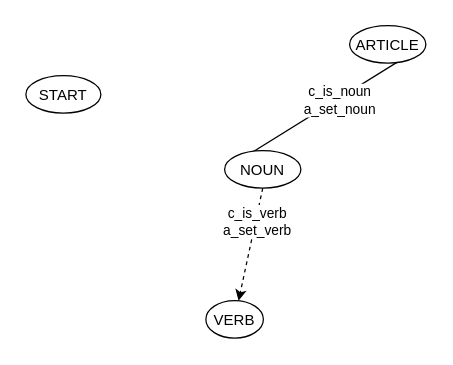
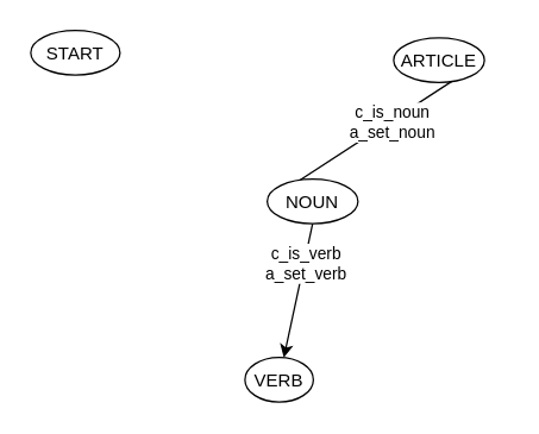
  <mxCell id="0" />
  <mxCell id="1" parent="0" />
- <mxCell id="2" value="START" style="ellipse;" parent="1" vertex="1"><mxGeometry x="20" y="60" width="60" height="30" as="geometry" /></mxCell>
+ <mxCell id="2" value="START" style="ellipse;" parent="1" vertex="1"><mxGeometry x="20" y="20" width="60" height="30" as="geometry" /></mxCell>
  <mxCell id="3" style="edgeStyle=none;html=1;exitX=1;exitY=0.5;exitDx=0;exitDy=0;entryX=0;entryY=0.5;entryDx=0;entryDy=0;" edge="1" parent="1" source="5" target="8"><mxGeometry relative="1" as="geometry" /></mxCell>
  <mxCell id="4" value="c_is_noun&lt;br&gt;a_set_noun" style="edgeLabel;html=1;align=center;verticalAlign=middle;resizable=0;points=[];" vertex="1" connectable="0" parent="3"><mxGeometry x="-0.139" y="1" relative="1" as="geometry"><mxPoint as="offset" /></mxGeometry></mxCell>
- <mxCell id="5" value="ARTICLE" style="ellipse;" parent="1" vertex="1"><mxGeometry x="279" y="20" width="61" height="30" as="geometry" /></mxCell>
- <mxCell id="6" style="edgeStyle=none;html=1;exitX=0.5;exitY=1;exitDx=0;exitDy=0;dashed=1;" edge="1" parent="1" source="8" target="9"><mxGeometry relative="1" as="geometry" /></mxCell>
+ <mxCell id="5" value="ARTICLE" style="ellipse;" parent="1" vertex="1"><mxGeometry x="264" y="25" width="61" height="30" as="geometry" /></mxCell>
+ <mxCell id="6" style="edgeStyle=none;html=1;exitX=0.5;exitY=1;exitDx=0;exitDy=0;" edge="1" parent="1" source="8" target="9"><mxGeometry relative="1" as="geometry" /></mxCell>
  <mxCell id="7" value="c_is_verb&lt;br&gt;a_set_verb" style="edgeLabel;html=1;align=center;verticalAlign=middle;resizable=0;points=[];" vertex="1" connectable="0" parent="6"><mxGeometry x="-0.405" y="1" relative="1" as="geometry"><mxPoint as="offset" /></mxGeometry></mxCell>
  <mxCell id="8" value="NOUN" style="ellipse;" parent="1" vertex="1"><mxGeometry x="179" y="120" width="61" height="30" as="geometry" /></mxCell>
  <mxCell id="9" value="VERB" style="ellipse;" parent="1" vertex="1"><mxGeometry x="164" y="240" width="46" height="30" as="geometry" /></mxCell>
